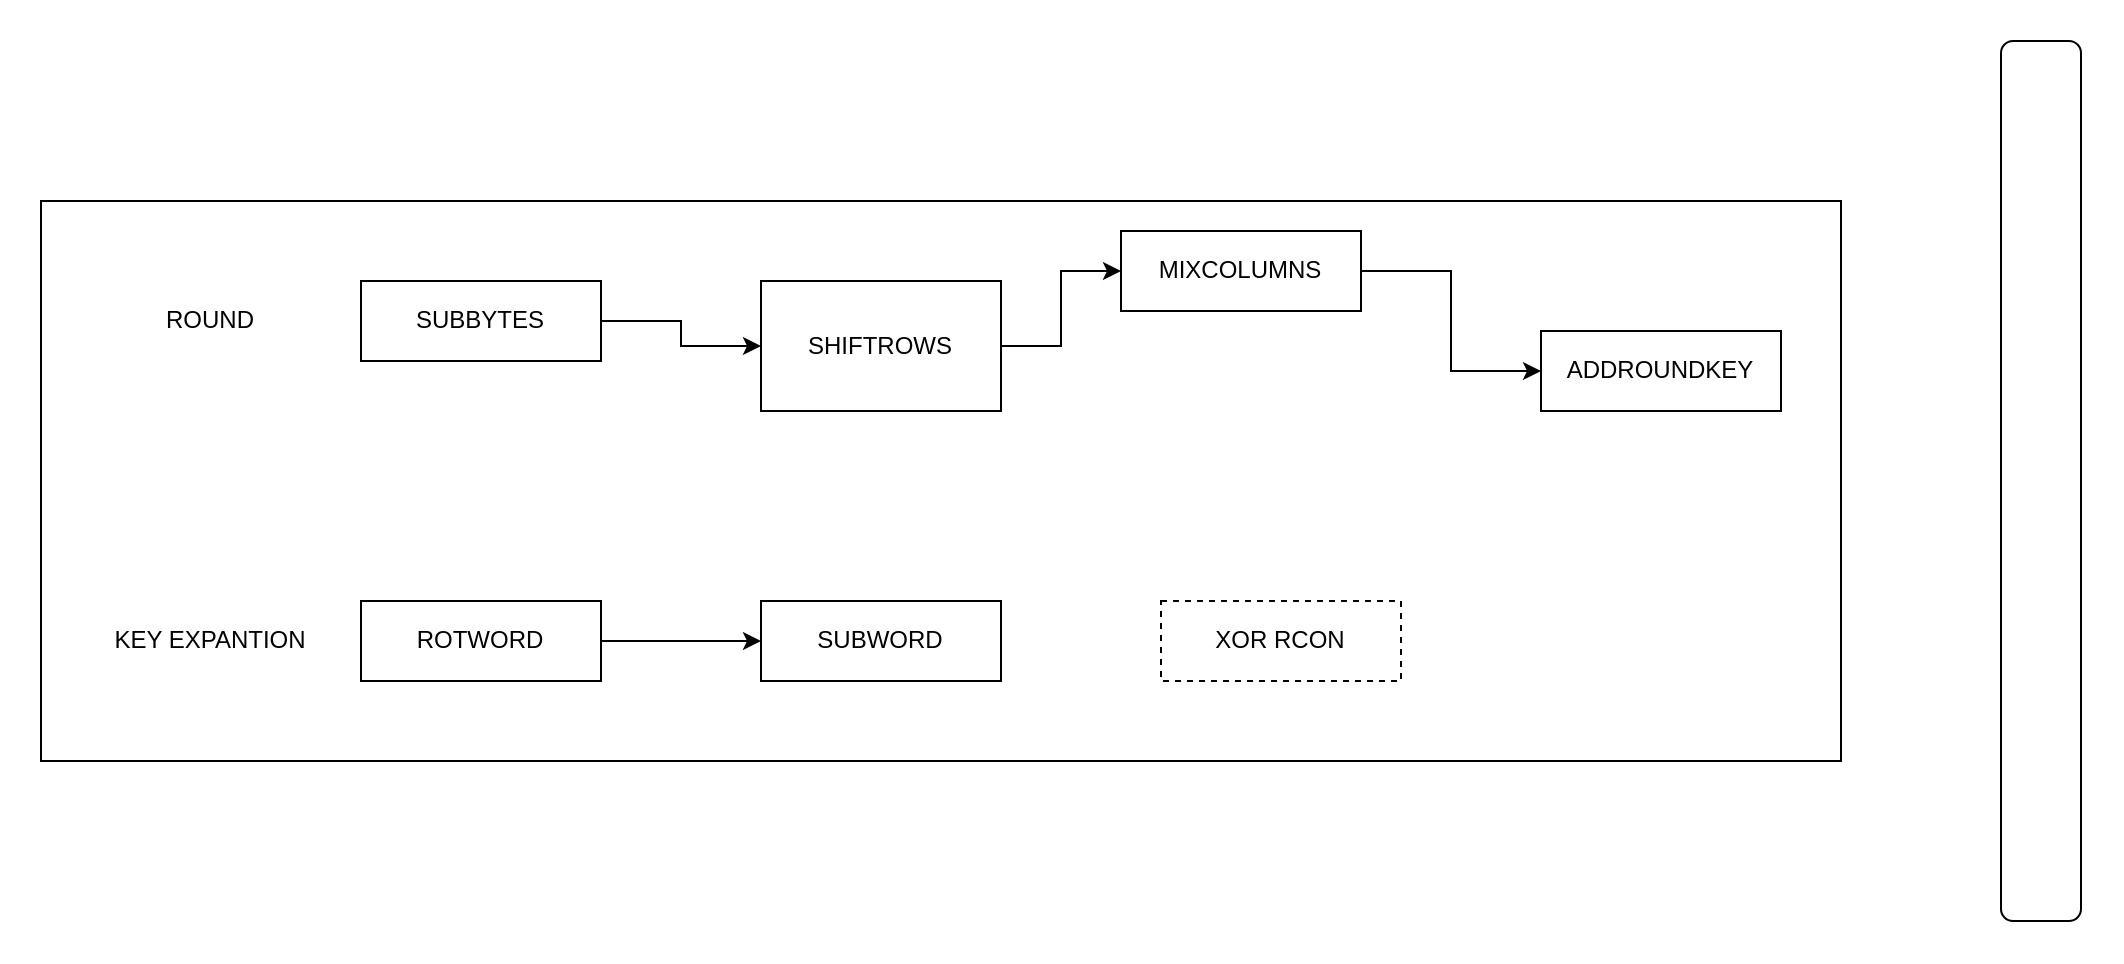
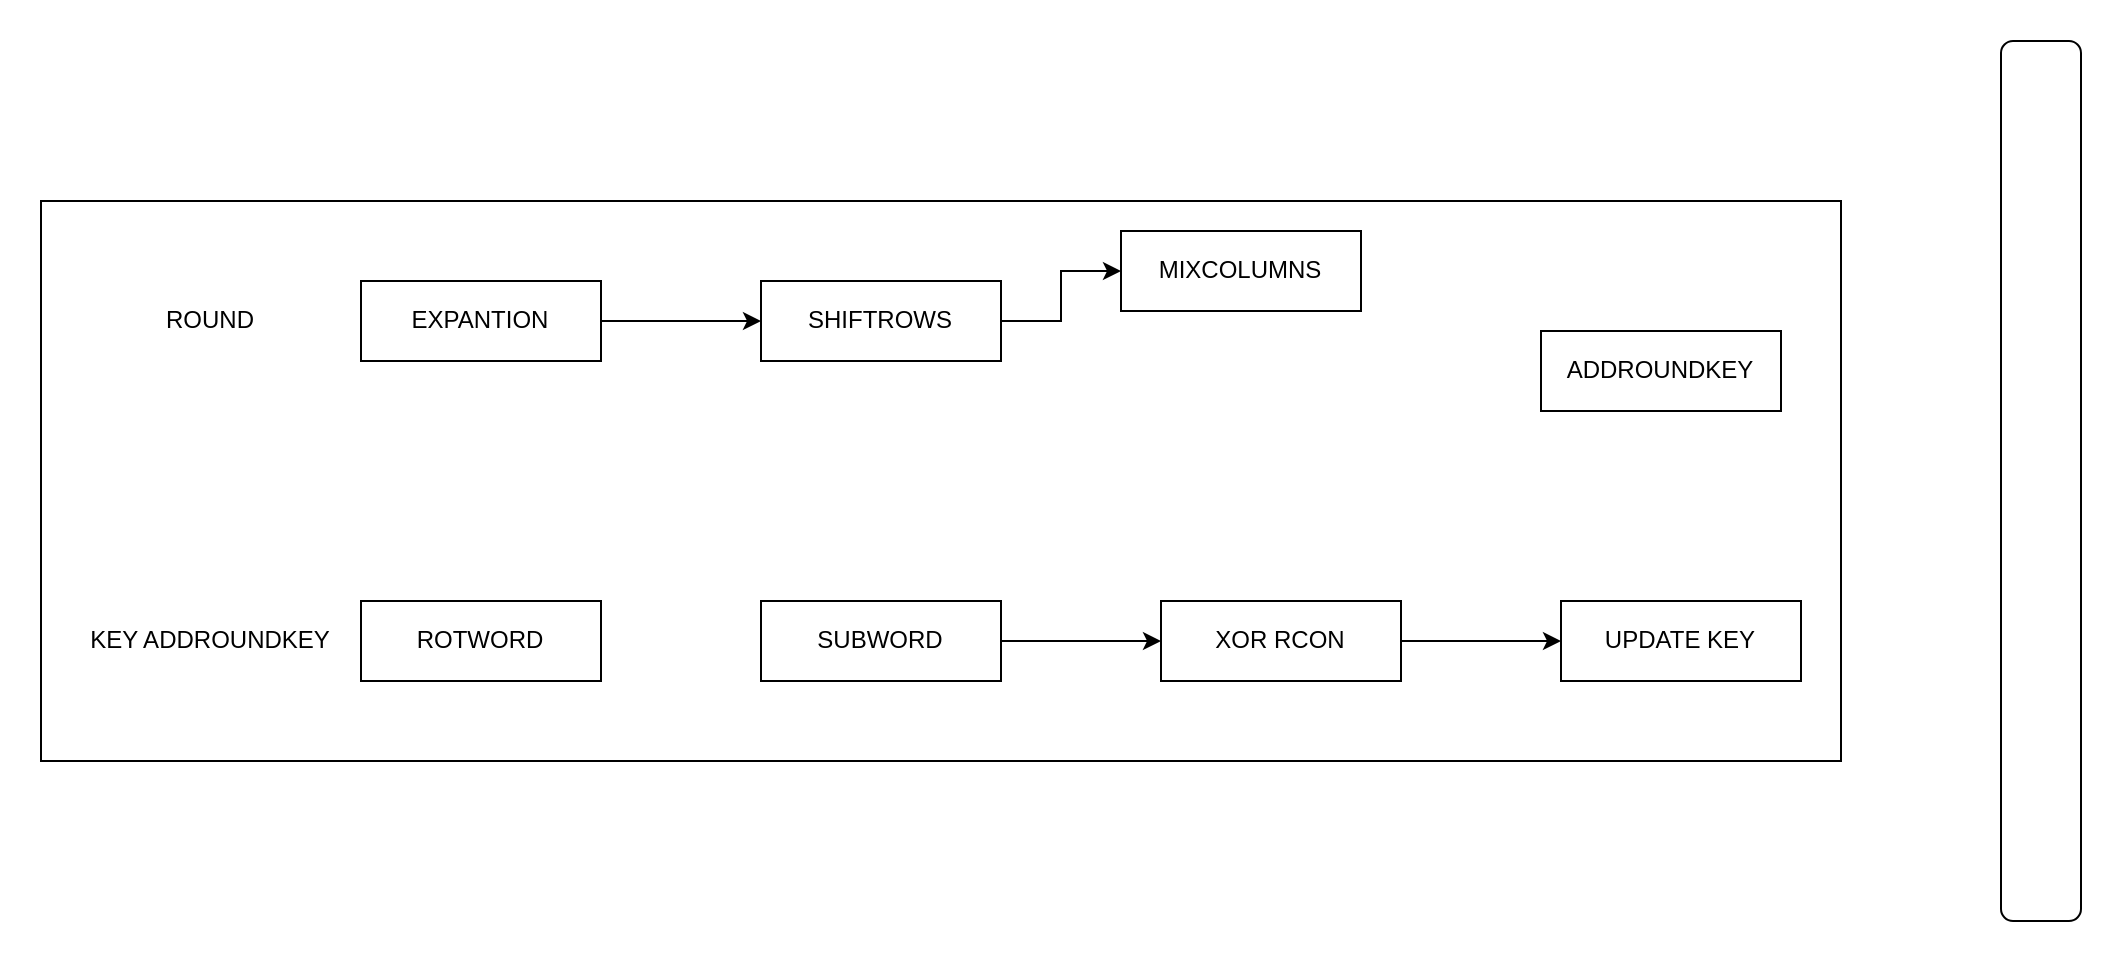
  <mxCell id="0" />
  <mxCell id="1" parent="0" />
  <mxCell id="2" value="" style="rounded=0;whiteSpace=wrap;html=1;" parent="1" vertex="1"><mxGeometry x="20" y="100" width="900" height="280" as="geometry" /></mxCell>
  <mxCell id="3" value="" style="rounded=1;whiteSpace=wrap;html=1;" parent="1" vertex="1"><mxGeometry x="1000" y="20" width="40" height="440" as="geometry" /></mxCell>
  <mxCell id="4" style="edgeStyle=orthogonalEdgeStyle;rounded=0;orthogonalLoop=1;jettySize=auto;html=1;exitX=1;exitY=0.5;exitDx=0;exitDy=0;entryX=0;entryY=0.5;entryDx=0;entryDy=0;" parent="1" source="5" target="7" edge="1"><mxGeometry relative="1" as="geometry" /></mxCell>
- <mxCell id="5" value="SUBBYTES" style="rounded=0;whiteSpace=wrap;html=1;" parent="1" vertex="1"><mxGeometry x="180" y="140" width="120" height="40" as="geometry" /></mxCell>
+ <mxCell id="5" value="EXPANTION" style="rounded=0;whiteSpace=wrap;html=1;" parent="1" vertex="1"><mxGeometry x="180" y="140" width="120" height="40" as="geometry" /></mxCell>
  <mxCell id="6" style="edgeStyle=orthogonalEdgeStyle;rounded=0;orthogonalLoop=1;jettySize=auto;html=1;exitX=1;exitY=0.5;exitDx=0;exitDy=0;entryX=0;entryY=0.5;entryDx=0;entryDy=0;" parent="1" source="7" target="8" edge="1"><mxGeometry relative="1" as="geometry" /></mxCell>
- <mxCell id="7" value="SHIFTROWS" style="rounded=0;whiteSpace=wrap;html=1;" parent="1" vertex="1"><mxGeometry x="380" y="140" width="120" height="65" as="geometry" /></mxCell>
+ <mxCell id="7" value="SHIFTROWS" style="rounded=0;whiteSpace=wrap;html=1;" parent="1" vertex="1"><mxGeometry x="380" y="140" width="120" height="40" as="geometry" /></mxCell>
  <mxCell id="8" value="MIXCOLUMNS" style="rounded=0;whiteSpace=wrap;html=1;" parent="1" vertex="1"><mxGeometry x="560" y="115" width="120" height="40" as="geometry" /></mxCell>
  <mxCell id="9" value="ADDROUNDKEY" style="rounded=0;whiteSpace=wrap;html=1;" parent="1" vertex="1"><mxGeometry x="770" y="165" width="120" height="40" as="geometry" /></mxCell>
- <mxCell id="10" style="edgeStyle=orthogonalEdgeStyle;rounded=0;orthogonalLoop=1;jettySize=auto;html=1;exitX=1;exitY=0.5;exitDx=0;exitDy=0;entryX=0;entryY=0.5;entryDx=0;entryDy=0;" parent="1" source="11" target="13" edge="1"><mxGeometry relative="1" as="geometry" /></mxCell>
  <mxCell id="11" value="ROTWORD" style="rounded=0;whiteSpace=wrap;html=1;" parent="1" vertex="1"><mxGeometry x="180" y="300" width="120" height="40" as="geometry" /></mxCell>
+ <mxCell id="12" style="edgeStyle=orthogonalEdgeStyle;rounded=0;orthogonalLoop=1;jettySize=auto;html=1;exitX=1;exitY=0.5;exitDx=0;exitDy=0;entryX=0;entryY=0.5;entryDx=0;entryDy=0;" parent="1" source="13" target="15" edge="1"><mxGeometry relative="1" as="geometry" /></mxCell>
  <mxCell id="13" value="SUBWORD" style="rounded=0;whiteSpace=wrap;html=1;" parent="1" vertex="1"><mxGeometry x="380" y="300" width="120" height="40" as="geometry" /></mxCell>
- <mxCell id="15" value="XOR RCON" style="rounded=0;whiteSpace=wrap;html=1;dashed=1;" parent="1" vertex="1"><mxGeometry x="580" y="300" width="120" height="40" as="geometry" /></mxCell>
- <mxCell id="17" value="KEY EXPANTION" style="text;html=1;align=center;verticalAlign=middle;whiteSpace=wrap;rounded=0;" parent="1" vertex="1"><mxGeometry x="20" y="305" width="170" height="30" as="geometry" /></mxCell>
+ <mxCell id="14" style="edgeStyle=orthogonalEdgeStyle;rounded=0;orthogonalLoop=1;jettySize=auto;html=1;exitX=1;exitY=0.5;exitDx=0;exitDy=0;" parent="1" source="15" target="16" edge="1"><mxGeometry relative="1" as="geometry" /></mxCell>
+ <mxCell id="15" value="XOR RCON" style="rounded=0;whiteSpace=wrap;html=1;" parent="1" vertex="1"><mxGeometry x="580" y="300" width="120" height="40" as="geometry" /></mxCell>
+ <mxCell id="16" value="UPDATE KEY" style="rounded=0;whiteSpace=wrap;html=1;" parent="1" vertex="1"><mxGeometry x="780" y="300" width="120" height="40" as="geometry" /></mxCell>
+ <mxCell id="17" value="KEY ADDROUNDKEY" style="text;html=1;align=center;verticalAlign=middle;whiteSpace=wrap;rounded=0;" parent="1" vertex="1"><mxGeometry x="20" y="305" width="170" height="30" as="geometry" /></mxCell>
  <mxCell id="18" value="ROUND" style="text;html=1;align=center;verticalAlign=middle;whiteSpace=wrap;rounded=0;" parent="1" vertex="1"><mxGeometry x="20" y="145" width="170" height="30" as="geometry" /></mxCell>
- <mxCell id="19" value="" style="edgeStyle=orthogonalEdgeStyle;rounded=0;orthogonalLoop=1;jettySize=auto;html=1;exitX=1;exitY=0.5;exitDx=0;exitDy=0;entryX=0;entryY=0.5;entryDx=0;entryDy=0;" parent="1" source="8" target="9" edge="1"><mxGeometry relative="1" as="geometry"><mxPoint x="700" y="160" as="sourcePoint" /><mxPoint x="780" y="160" as="targetPoint" /></mxGeometry></mxCell>
